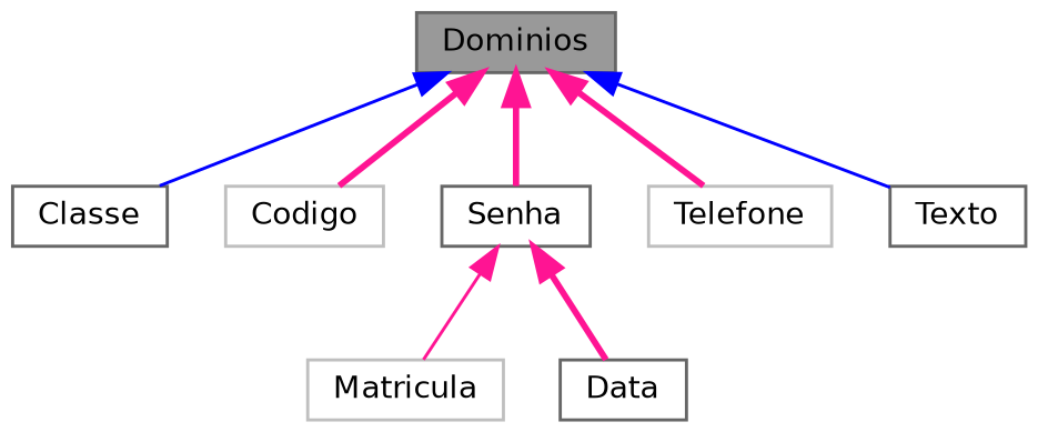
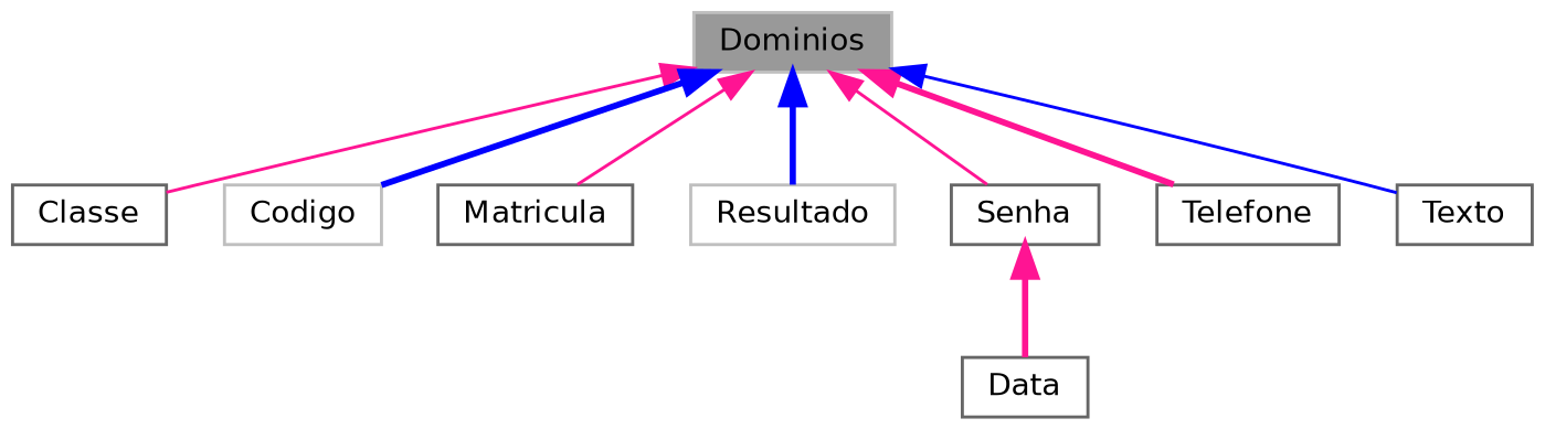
  digraph {
    node [color=gray40 fillcolor=white fontname=Helvetica fontsize=10 shape=box style=filled]
    edge [color=deeppink dir=back fontname=Helvetica fontsize=10 labelfontname=Helvetica labelfontsize=10 style=solid]
-   n1 [fillcolor=grey60 fontcolor=black height=0.2 label=Dominios width=0.4]
+   n1 [color=grey75 fillcolor=grey60 fontcolor=black height=0.2 label=Dominios width=0.4]
    n2 [height=0.2 label=Classe width=0.4]
    n3 [color=grey75 height=0.2 label=Codigo width=0.4]
-   n4 [color=grey75 height=0.2 label=Matricula width=0.4]
+   n4 [height=0.2 label=Matricula width=0.4]
+   n5 [color=grey75 height=0.2 label=Resultado width=0.4]
    n6 [height=0.2 label=Senha width=0.4]
-   n7 [color=grey75 height=0.2 label=Telefone width=0.4]
+   n7 [height=0.2 label=Telefone width=0.4]
    n8 [height=0.2 label=Texto width=0.4]
    n9 [height=0.2 label=Data width=0.4]
-   n1 -> n2 [color=blue]
-   n1 -> n3 [style=bold]
-   n6 -> n4
-   n1 -> n6 [style=bold]
+   n1 -> n2
+   n1 -> n3 [color=blue style=bold]
+   n1 -> n4
+   n1 -> n5 [color=blue style=bold]
+   n1 -> n6
    n1 -> n7 [style=bold]
    n1 -> n8 [color=blue]
    n6 -> n9 [style=bold]
  }
